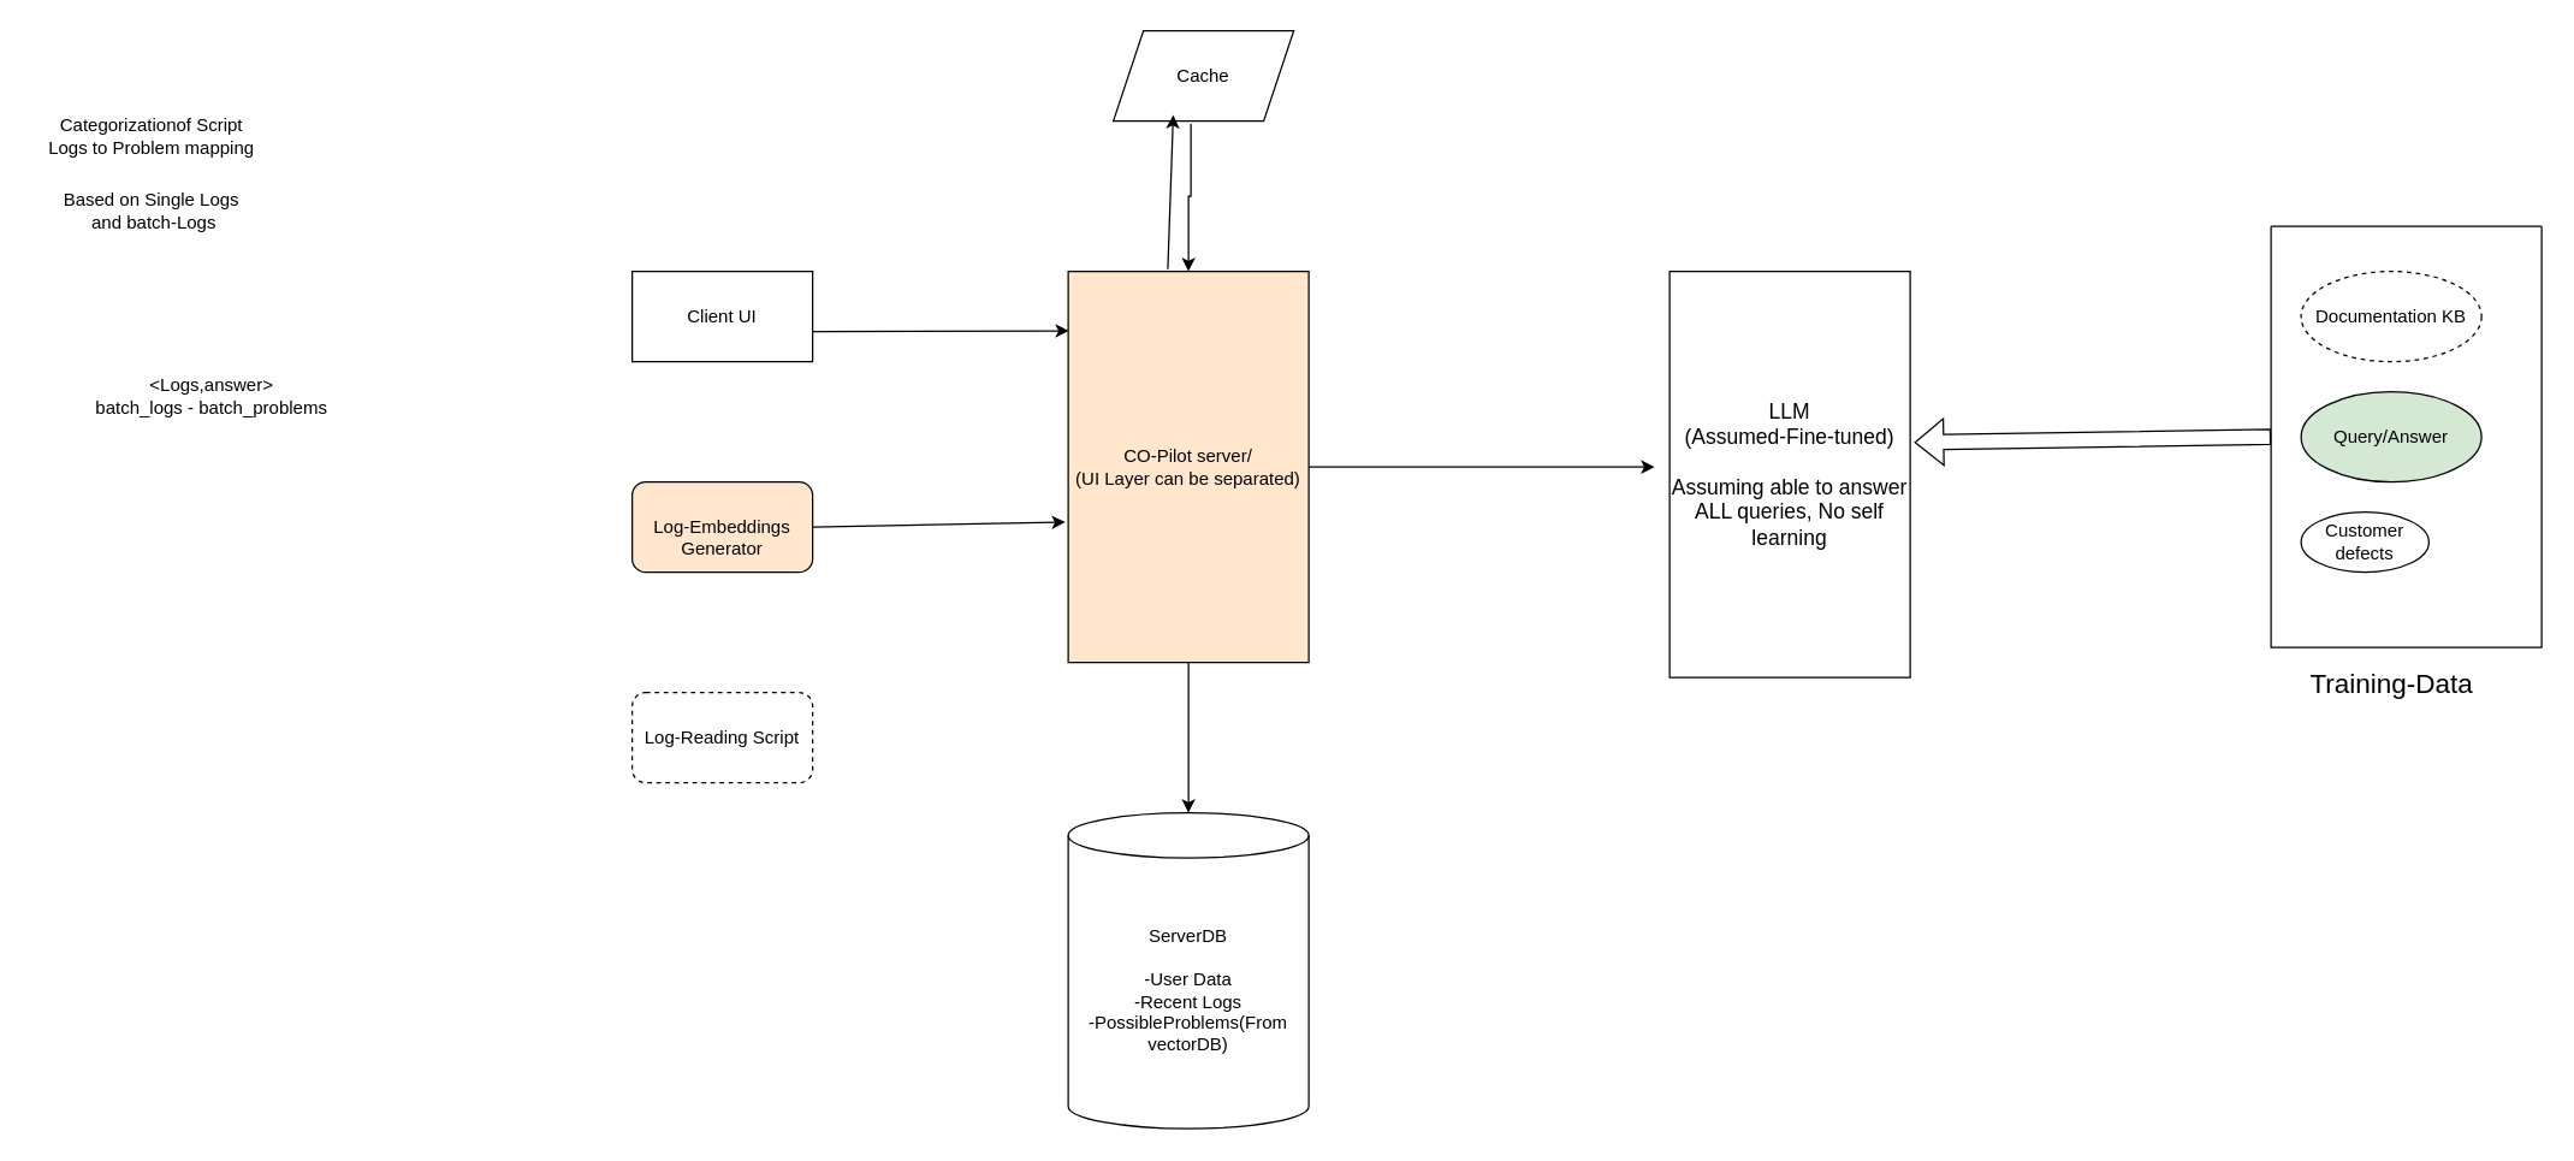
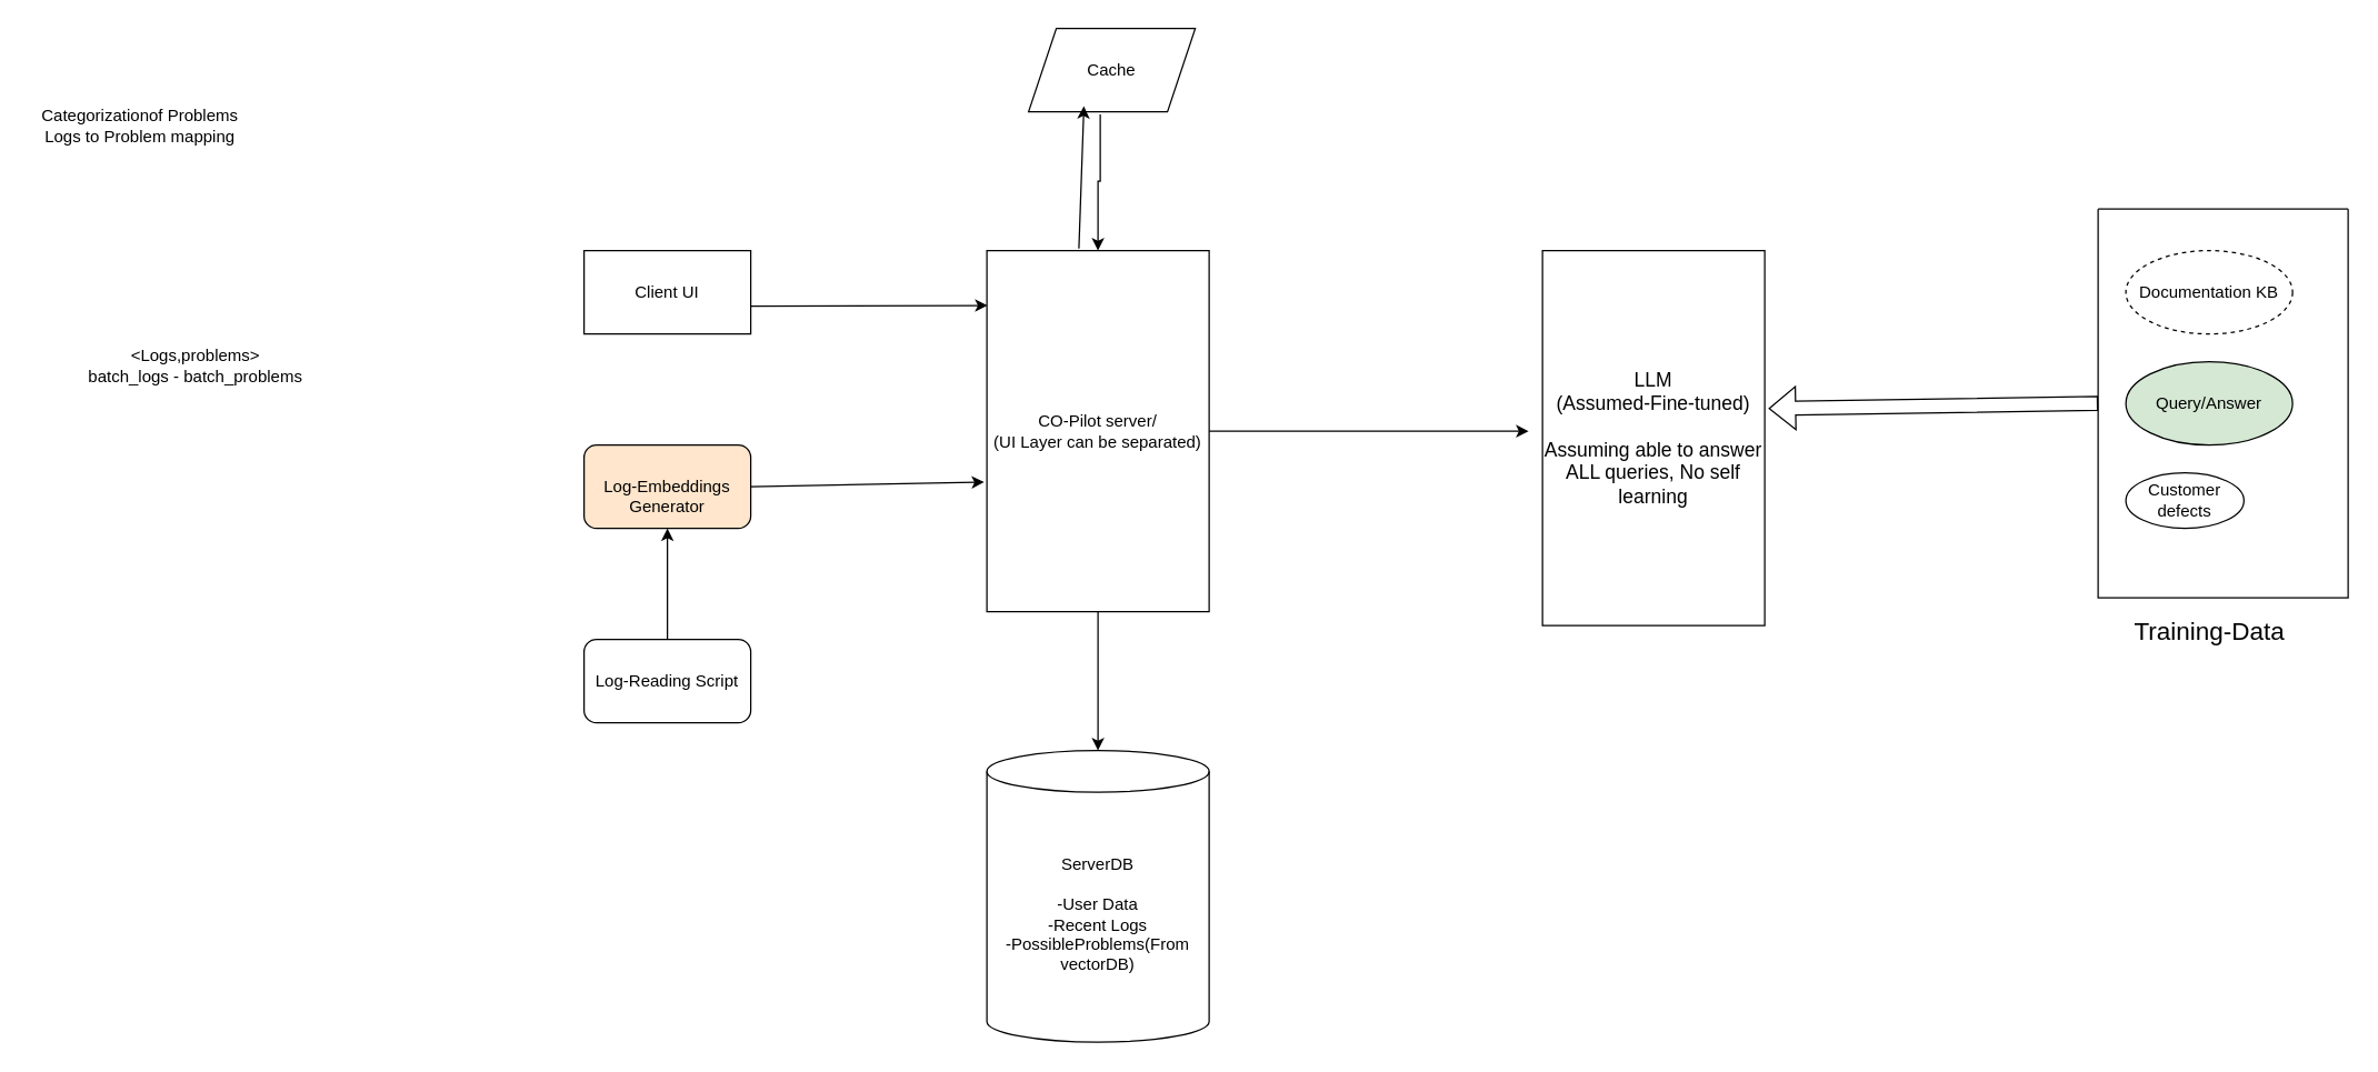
  <mxCell id="0" />
  <mxCell id="1" parent="0" />
  <mxCell id="2" value="Client UI" style="rounded=0;whiteSpace=wrap;html=1;" parent="1" vertex="1"><mxGeometry x="420" y="180" width="120" height="60" as="geometry" /></mxCell>
  <mxCell id="3" value="" style="edgeStyle=orthogonalEdgeStyle;rounded=0;orthogonalLoop=1;jettySize=auto;html=1;" parent="1" source="4" target="7" edge="1"><mxGeometry relative="1" as="geometry" /></mxCell>
- <mxCell id="4" value="CO-Pilot server/&lt;br&gt;(UI Layer can be separated)" style="rounded=0;whiteSpace=wrap;html=1;fillColor=#ffe6cc;" parent="1" vertex="1"><mxGeometry x="710" y="180" width="160" height="260" as="geometry" /></mxCell>
- <mxCell id="6" value="Log-Reading Script" style="rounded=1;whiteSpace=wrap;html=1;dashed=1;" parent="1" vertex="1"><mxGeometry x="420" y="460" width="120" height="60" as="geometry" /></mxCell>
+ <mxCell id="4" value="CO-Pilot server/&lt;br&gt;(UI Layer can be separated)" style="rounded=0;whiteSpace=wrap;html=1;" parent="1" vertex="1"><mxGeometry x="710" y="180" width="160" height="260" as="geometry" /></mxCell>
+ <mxCell id="5" value="" style="edgeStyle=orthogonalEdgeStyle;rounded=0;orthogonalLoop=1;jettySize=auto;html=1;" parent="1" source="6" target="11" edge="1"><mxGeometry relative="1" as="geometry" /></mxCell>
+ <mxCell id="6" value="Log-Reading Script" style="rounded=1;whiteSpace=wrap;html=1;" parent="1" vertex="1"><mxGeometry x="420" y="460" width="120" height="60" as="geometry" /></mxCell>
  <mxCell id="7" value="ServerDB&lt;br&gt;&lt;br&gt;-User Data&lt;br&gt;-Recent Logs&lt;br&gt;-PossibleProblems(From vectorDB)" style="shape=cylinder3;whiteSpace=wrap;html=1;boundedLbl=1;backgroundOutline=1;size=15;" parent="1" vertex="1"><mxGeometry x="710" y="540" width="160" height="210" as="geometry" /></mxCell>
  <mxCell id="8" value="" style="edgeStyle=orthogonalEdgeStyle;rounded=0;orthogonalLoop=1;jettySize=auto;html=1;exitX=0.43;exitY=1.031;exitDx=0;exitDy=0;exitPerimeter=0;" parent="1" source="9" target="4" edge="1"><mxGeometry relative="1" as="geometry" /></mxCell>
  <mxCell id="9" value="Cache" style="shape=parallelogram;perimeter=parallelogramPerimeter;whiteSpace=wrap;html=1;fixedSize=1;" parent="1" vertex="1"><mxGeometry x="740" y="20" width="120" height="60" as="geometry" /></mxCell>
  <mxCell id="10" value="&lt;font style=&quot;font-size: 14px;&quot;&gt;LLM&lt;br&gt;(Assumed-Fine-tuned)&lt;br&gt;&lt;br&gt;Assuming able to answer ALL queries, No self learning&lt;/font&gt;" style="rounded=0;whiteSpace=wrap;html=1;" parent="1" vertex="1"><mxGeometry x="1110" y="180" width="160" height="270" as="geometry" /></mxCell>
  <mxCell id="11" value="&lt;br&gt;Log-Embeddings Generator" style="rounded=1;whiteSpace=wrap;html=1;fillColor=#ffe6cc;" parent="1" vertex="1"><mxGeometry x="420" y="320" width="120" height="60" as="geometry" /></mxCell>
  <mxCell id="12" value="" style="swimlane;startSize=0;" parent="1" vertex="1"><mxGeometry x="1510" y="150" width="180" height="280" as="geometry" /></mxCell>
  <mxCell id="13" value="Customer defects" style="ellipse;whiteSpace=wrap;html=1;" parent="12" vertex="1"><mxGeometry x="20" y="190" width="85" height="40" as="geometry" /></mxCell>
  <mxCell id="14" value="Query/Answer" style="ellipse;whiteSpace=wrap;html=1;fillColor=#d5e8d4;" parent="12" vertex="1"><mxGeometry x="20" y="110" width="120" height="60" as="geometry" /></mxCell>
  <mxCell id="15" value="Documentation KB" style="ellipse;whiteSpace=wrap;html=1;dashed=1;" parent="12" vertex="1"><mxGeometry x="20" y="30" width="120" height="60" as="geometry" /></mxCell>
  <mxCell id="16" value="&lt;font style=&quot;font-size: 18px;&quot;&gt;Training-Data&lt;/font&gt;" style="text;html=1;align=center;verticalAlign=middle;resizable=0;points=[];autosize=1;strokeColor=none;fillColor=none;" parent="1" vertex="1"><mxGeometry x="1525" y="435" width="130" height="40" as="geometry" /></mxCell>
  <mxCell id="17" value="" style="shape=flexArrow;endArrow=classic;html=1;rounded=0;exitX=0;exitY=0.5;exitDx=0;exitDy=0;entryX=1.017;entryY=0.421;entryDx=0;entryDy=0;entryPerimeter=0;" parent="1" source="12" target="10" edge="1"><mxGeometry width="50" height="50" relative="1" as="geometry"><mxPoint x="910" y="530" as="sourcePoint" /><mxPoint x="960" y="480" as="targetPoint" /></mxGeometry></mxCell>
  <mxCell id="18" value="" style="endArrow=classic;html=1;rounded=0;exitX=0.414;exitY=-0.006;exitDx=0;exitDy=0;exitPerimeter=0;entryX=0.332;entryY=0.933;entryDx=0;entryDy=0;entryPerimeter=0;" parent="1" source="4" target="9" edge="1"><mxGeometry width="50" height="50" relative="1" as="geometry"><mxPoint x="910" y="530" as="sourcePoint" /><mxPoint x="770" y="80" as="targetPoint" /></mxGeometry></mxCell>
  <mxCell id="19" value="" style="endArrow=classic;html=1;rounded=0;" parent="1" edge="1"><mxGeometry width="50" height="50" relative="1" as="geometry"><mxPoint x="870" y="310" as="sourcePoint" /><mxPoint x="1100" y="310" as="targetPoint" /></mxGeometry></mxCell>
  <mxCell id="20" value="" style="endArrow=classic;html=1;rounded=0;entryX=0.003;entryY=0.152;entryDx=0;entryDy=0;entryPerimeter=0;" parent="1" target="4" edge="1"><mxGeometry width="50" height="50" relative="1" as="geometry"><mxPoint x="540" y="220" as="sourcePoint" /><mxPoint x="590" y="170" as="targetPoint" /></mxGeometry></mxCell>
  <mxCell id="21" value="" style="endArrow=classic;html=1;rounded=0;entryX=-0.012;entryY=0.641;entryDx=0;entryDy=0;entryPerimeter=0;" parent="1" target="4" edge="1"><mxGeometry width="50" height="50" relative="1" as="geometry"><mxPoint x="540" y="350" as="sourcePoint" /><mxPoint x="590" y="300" as="targetPoint" /></mxGeometry></mxCell>
- <mxCell id="22" value="&amp;lt;Logs,answer&amp;gt;&lt;br&gt;batch_logs - batch_problems" style="text;html=1;align=center;verticalAlign=middle;resizable=0;points=[];autosize=1;strokeColor=none;fillColor=none;" vertex="1" parent="1"><mxGeometry x="50" y="243" width="180" height="40" as="geometry" /></mxCell>
- <mxCell id="23" value="Categorizationof Script&lt;br&gt;Logs to Problem mapping" style="text;html=1;align=center;verticalAlign=middle;resizable=0;points=[];autosize=1;strokeColor=none;fillColor=none;" vertex="1" parent="1"><mxGeometry x="20" y="70" width="160" height="40" as="geometry" /></mxCell>
- <mxCell id="24" value="Based on Single Logs&lt;br&gt;&amp;nbsp;and batch-Logs" style="text;html=1;align=center;verticalAlign=middle;resizable=0;points=[];autosize=1;strokeColor=none;fillColor=none;" vertex="1" parent="1"><mxGeometry x="30" y="120" width="140" height="40" as="geometry" /></mxCell>
+ <mxCell id="22" value="&amp;lt;Logs,problems&amp;gt;&lt;br&gt;batch_logs - batch_problems" style="text;html=1;align=center;verticalAlign=middle;resizable=0;points=[];autosize=1;strokeColor=none;fillColor=none;" vertex="1" parent="1"><mxGeometry x="50" y="243" width="180" height="40" as="geometry" /></mxCell>
+ <mxCell id="23" value="Categorizationof Problems&lt;br&gt;Logs to Problem mapping" style="text;html=1;align=center;verticalAlign=middle;resizable=0;points=[];autosize=1;strokeColor=none;fillColor=none;" vertex="1" parent="1"><mxGeometry x="20" y="70" width="160" height="40" as="geometry" /></mxCell>
